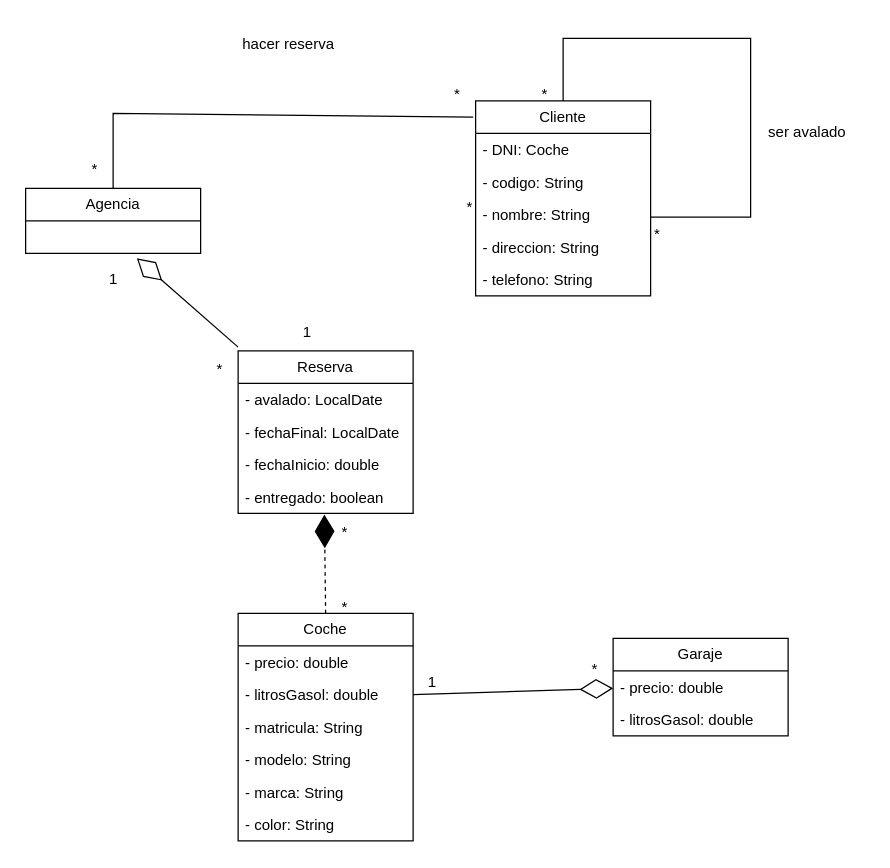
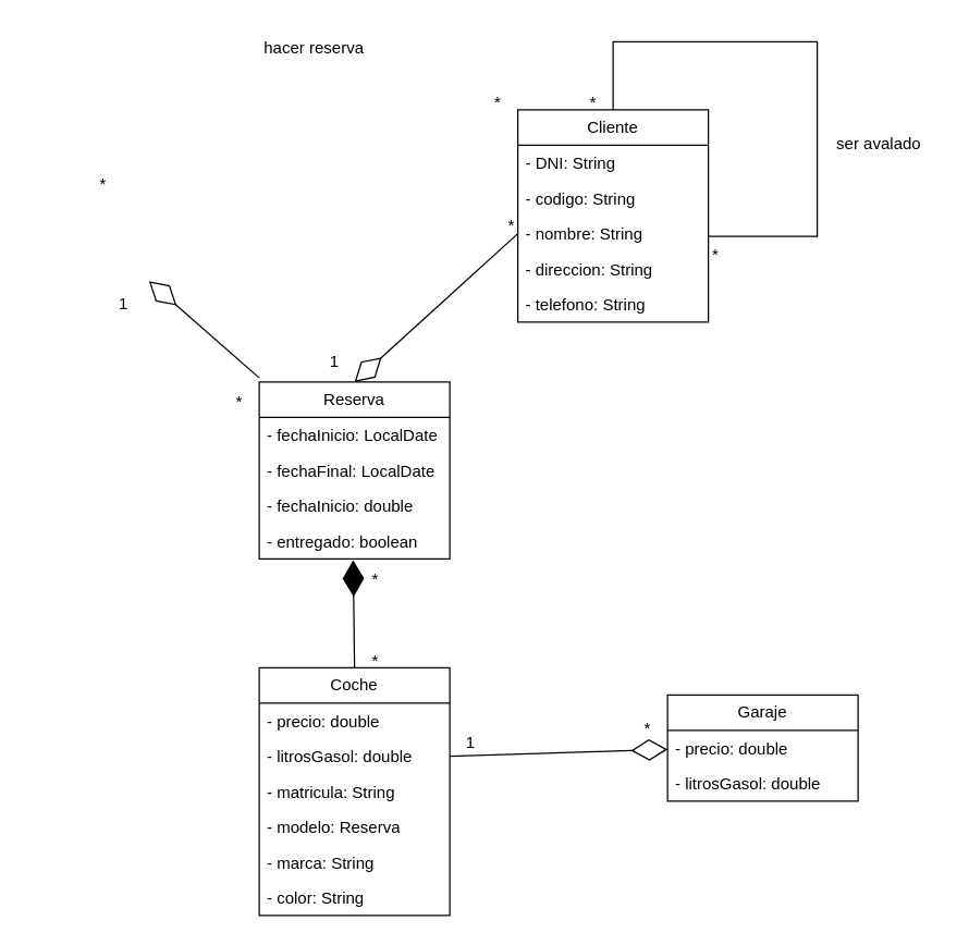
  <mxCell id="0" />
  <mxCell id="1" parent="0" />
  <mxCell id="2" value="Cliente" style="swimlane;fontStyle=0;childLayout=stackLayout;horizontal=1;startSize=26;fillColor=none;horizontalStack=0;resizeParent=1;resizeParentMax=0;resizeLast=0;collapsible=1;marginBottom=0;whiteSpace=wrap;html=1;" vertex="1" parent="1"><mxGeometry x="380" y="80" width="140" height="156" as="geometry" /></mxCell>
- <mxCell id="3" value="- DNI: Coche" style="text;strokeColor=none;fillColor=none;align=left;verticalAlign=top;spacingLeft=4;spacingRight=4;overflow=hidden;rotatable=0;points=[[0,0.5],[1,0.5]];portConstraint=eastwest;whiteSpace=wrap;html=1;" vertex="1" parent="2"><mxGeometry y="26" width="140" height="26" as="geometry" /></mxCell>
+ <mxCell id="3" value="- DNI: String" style="text;strokeColor=none;fillColor=none;align=left;verticalAlign=top;spacingLeft=4;spacingRight=4;overflow=hidden;rotatable=0;points=[[0,0.5],[1,0.5]];portConstraint=eastwest;whiteSpace=wrap;html=1;" vertex="1" parent="2"><mxGeometry y="26" width="140" height="26" as="geometry" /></mxCell>
  <mxCell id="4" value="- codigo: String" style="text;strokeColor=none;fillColor=none;align=left;verticalAlign=top;spacingLeft=4;spacingRight=4;overflow=hidden;rotatable=0;points=[[0,0.5],[1,0.5]];portConstraint=eastwest;whiteSpace=wrap;html=1;" vertex="1" parent="2"><mxGeometry y="52" width="140" height="26" as="geometry" /></mxCell>
  <mxCell id="5" value="- nombre: String" style="text;strokeColor=none;fillColor=none;align=left;verticalAlign=top;spacingLeft=4;spacingRight=4;overflow=hidden;rotatable=0;points=[[0,0.5],[1,0.5]];portConstraint=eastwest;whiteSpace=wrap;html=1;" vertex="1" parent="2"><mxGeometry y="78" width="140" height="26" as="geometry" /></mxCell>
  <mxCell id="6" value="- direccion: String" style="text;strokeColor=none;fillColor=none;align=left;verticalAlign=top;spacingLeft=4;spacingRight=4;overflow=hidden;rotatable=0;points=[[0,0.5],[1,0.5]];portConstraint=eastwest;whiteSpace=wrap;html=1;" vertex="1" parent="2"><mxGeometry y="104" width="140" height="26" as="geometry" /></mxCell>
  <mxCell id="7" value="- telefono: String" style="text;strokeColor=none;fillColor=none;align=left;verticalAlign=top;spacingLeft=4;spacingRight=4;overflow=hidden;rotatable=0;points=[[0,0.5],[1,0.5]];portConstraint=eastwest;whiteSpace=wrap;html=1;" vertex="1" parent="2"><mxGeometry y="130" width="140" height="26" as="geometry" /></mxCell>
  <mxCell id="8" value="Reserva" style="swimlane;fontStyle=0;childLayout=stackLayout;horizontal=1;startSize=26;fillColor=none;horizontalStack=0;resizeParent=1;resizeParentMax=0;resizeLast=0;collapsible=1;marginBottom=0;whiteSpace=wrap;html=1;" vertex="1" parent="1"><mxGeometry x="190" y="280" width="140" height="130" as="geometry" /></mxCell>
- <mxCell id="9" value="- avalado: LocalDate" style="text;strokeColor=none;fillColor=none;align=left;verticalAlign=top;spacingLeft=4;spacingRight=4;overflow=hidden;rotatable=0;points=[[0,0.5],[1,0.5]];portConstraint=eastwest;whiteSpace=wrap;html=1;" vertex="1" parent="8"><mxGeometry y="26" width="140" height="26" as="geometry" /></mxCell>
+ <mxCell id="9" value="- fechaInicio: LocalDate" style="text;strokeColor=none;fillColor=none;align=left;verticalAlign=top;spacingLeft=4;spacingRight=4;overflow=hidden;rotatable=0;points=[[0,0.5],[1,0.5]];portConstraint=eastwest;whiteSpace=wrap;html=1;" vertex="1" parent="8"><mxGeometry y="26" width="140" height="26" as="geometry" /></mxCell>
  <mxCell id="10" value="- fechaFinal: LocalDate" style="text;strokeColor=none;fillColor=none;align=left;verticalAlign=top;spacingLeft=4;spacingRight=4;overflow=hidden;rotatable=0;points=[[0,0.5],[1,0.5]];portConstraint=eastwest;whiteSpace=wrap;html=1;" vertex="1" parent="8"><mxGeometry y="52" width="140" height="26" as="geometry" /></mxCell>
  <mxCell id="11" value="- fechaInicio: double" style="text;strokeColor=none;fillColor=none;align=left;verticalAlign=top;spacingLeft=4;spacingRight=4;overflow=hidden;rotatable=0;points=[[0,0.5],[1,0.5]];portConstraint=eastwest;whiteSpace=wrap;html=1;" vertex="1" parent="8"><mxGeometry y="78" width="140" height="26" as="geometry" /></mxCell>
  <mxCell id="12" value="- entregado: boolean" style="text;strokeColor=none;fillColor=none;align=left;verticalAlign=top;spacingLeft=4;spacingRight=4;overflow=hidden;rotatable=0;points=[[0,0.5],[1,0.5]];portConstraint=eastwest;whiteSpace=wrap;html=1;" vertex="1" parent="8"><mxGeometry y="104" width="140" height="26" as="geometry" /></mxCell>
  <mxCell id="13" value="Coche" style="swimlane;fontStyle=0;childLayout=stackLayout;horizontal=1;startSize=26;fillColor=none;horizontalStack=0;resizeParent=1;resizeParentMax=0;resizeLast=0;collapsible=1;marginBottom=0;whiteSpace=wrap;html=1;" vertex="1" parent="1"><mxGeometry x="190" y="490" width="140" height="182" as="geometry" /></mxCell>
  <mxCell id="14" value="- precio: double" style="text;strokeColor=none;fillColor=none;align=left;verticalAlign=top;spacingLeft=4;spacingRight=4;overflow=hidden;rotatable=0;points=[[0,0.5],[1,0.5]];portConstraint=eastwest;whiteSpace=wrap;html=1;" vertex="1" parent="13"><mxGeometry y="26" width="140" height="26" as="geometry" /></mxCell>
  <mxCell id="15" value="- litrosGasol: double" style="text;strokeColor=none;fillColor=none;align=left;verticalAlign=top;spacingLeft=4;spacingRight=4;overflow=hidden;rotatable=0;points=[[0,0.5],[1,0.5]];portConstraint=eastwest;whiteSpace=wrap;html=1;" vertex="1" parent="13"><mxGeometry y="52" width="140" height="26" as="geometry" /></mxCell>
  <mxCell id="16" value="- matricula: String" style="text;strokeColor=none;fillColor=none;align=left;verticalAlign=top;spacingLeft=4;spacingRight=4;overflow=hidden;rotatable=0;points=[[0,0.5],[1,0.5]];portConstraint=eastwest;whiteSpace=wrap;html=1;" vertex="1" parent="13"><mxGeometry y="78" width="140" height="26" as="geometry" /></mxCell>
- <mxCell id="17" value="- modelo: String" style="text;strokeColor=none;fillColor=none;align=left;verticalAlign=top;spacingLeft=4;spacingRight=4;overflow=hidden;rotatable=0;points=[[0,0.5],[1,0.5]];portConstraint=eastwest;whiteSpace=wrap;html=1;" vertex="1" parent="13"><mxGeometry y="104" width="140" height="26" as="geometry" /></mxCell>
+ <mxCell id="17" value="- modelo: Reserva" style="text;strokeColor=none;fillColor=none;align=left;verticalAlign=top;spacingLeft=4;spacingRight=4;overflow=hidden;rotatable=0;points=[[0,0.5],[1,0.5]];portConstraint=eastwest;whiteSpace=wrap;html=1;" vertex="1" parent="13"><mxGeometry y="104" width="140" height="26" as="geometry" /></mxCell>
  <mxCell id="18" value="- marca: String" style="text;strokeColor=none;fillColor=none;align=left;verticalAlign=top;spacingLeft=4;spacingRight=4;overflow=hidden;rotatable=0;points=[[0,0.5],[1,0.5]];portConstraint=eastwest;whiteSpace=wrap;html=1;" vertex="1" parent="13"><mxGeometry y="130" width="140" height="26" as="geometry" /></mxCell>
  <mxCell id="19" value="- color: String" style="text;strokeColor=none;fillColor=none;align=left;verticalAlign=top;spacingLeft=4;spacingRight=4;overflow=hidden;rotatable=0;points=[[0,0.5],[1,0.5]];portConstraint=eastwest;whiteSpace=wrap;html=1;" vertex="1" parent="13"><mxGeometry y="156" width="140" height="26" as="geometry" /></mxCell>
  <mxCell id="20" value="Garaje" style="swimlane;fontStyle=0;childLayout=stackLayout;horizontal=1;startSize=26;fillColor=none;horizontalStack=0;resizeParent=1;resizeParentMax=0;resizeLast=0;collapsible=1;marginBottom=0;whiteSpace=wrap;html=1;" vertex="1" parent="1"><mxGeometry x="490" y="510" width="140" height="78" as="geometry" /></mxCell>
  <mxCell id="21" value="- precio: double" style="text;strokeColor=none;fillColor=none;align=left;verticalAlign=top;spacingLeft=4;spacingRight=4;overflow=hidden;rotatable=0;points=[[0,0.5],[1,0.5]];portConstraint=eastwest;whiteSpace=wrap;html=1;" vertex="1" parent="20"><mxGeometry y="26" width="140" height="26" as="geometry" /></mxCell>
  <mxCell id="22" value="- litrosGasol: double" style="text;strokeColor=none;fillColor=none;align=left;verticalAlign=top;spacingLeft=4;spacingRight=4;overflow=hidden;rotatable=0;points=[[0,0.5],[1,0.5]];portConstraint=eastwest;whiteSpace=wrap;html=1;" vertex="1" parent="20"><mxGeometry y="52" width="140" height="26" as="geometry" /></mxCell>
- <mxCell id="23" value="Agencia" style="swimlane;fontStyle=0;childLayout=stackLayout;horizontal=1;startSize=26;fillColor=none;horizontalStack=0;resizeParent=1;resizeParentMax=0;resizeLast=0;collapsible=1;marginBottom=0;whiteSpace=wrap;html=1;" vertex="1" parent="1"><mxGeometry x="20" y="150" width="140" height="52" as="geometry" /></mxCell>
+ <mxCell id="24" value="" style="endArrow=diamondThin;endFill=0;endSize=24;html=1;rounded=0;exitX=0;exitY=0.5;exitDx=0;exitDy=0;entryX=0.5;entryY=0;entryDx=0;entryDy=0;" edge="1" parent="1" source="5" target="8"><mxGeometry width="160" relative="1" as="geometry"><mxPoint x="300" y="170" as="sourcePoint" /><mxPoint x="260" y="180" as="targetPoint" /></mxGeometry></mxCell>
  <mxCell id="25" value="*" style="text;html=1;align=center;verticalAlign=middle;resizable=0;points=[];autosize=1;strokeColor=none;fillColor=none;" vertex="1" parent="1"><mxGeometry x="360" y="150" width="30" height="30" as="geometry" /></mxCell>
  <mxCell id="26" value="1" style="text;html=1;align=center;verticalAlign=middle;resizable=0;points=[];autosize=1;strokeColor=none;fillColor=none;" vertex="1" parent="1"><mxGeometry x="230" y="250" width="30" height="30" as="geometry" /></mxCell>
  <mxCell id="27" value="" style="endArrow=none;html=1;rounded=0;entryX=0.5;entryY=0;entryDx=0;entryDy=0;" edge="1" parent="1" target="2"><mxGeometry width="50" height="50" relative="1" as="geometry"><mxPoint x="520" y="173" as="sourcePoint" /><mxPoint x="570" y="123" as="targetPoint" /><Array as="points"><mxPoint x="600" y="173" /><mxPoint x="600" y="30" /><mxPoint x="450" y="30" /></Array></mxGeometry></mxCell>
  <mxCell id="28" value="ser avalado" style="text;html=1;align=center;verticalAlign=middle;resizable=0;points=[];autosize=1;strokeColor=none;fillColor=none;" vertex="1" parent="1"><mxGeometry x="600" y="90" width="90" height="30" as="geometry" /></mxCell>
  <mxCell id="29" value="*" style="text;html=1;align=center;verticalAlign=middle;resizable=0;points=[];autosize=1;strokeColor=none;fillColor=none;" vertex="1" parent="1"><mxGeometry x="510" y="172" width="30" height="30" as="geometry" /></mxCell>
  <mxCell id="30" value="*" style="text;html=1;align=center;verticalAlign=middle;resizable=0;points=[];autosize=1;strokeColor=none;fillColor=none;" vertex="1" parent="1"><mxGeometry x="420" y="60" width="30" height="30" as="geometry" /></mxCell>
- <mxCell id="31" value="" style="endArrow=diamondThin;endFill=1;endSize=24;html=1;rounded=0;entryX=0.493;entryY=1.038;entryDx=0;entryDy=0;entryPerimeter=0;exitX=0.5;exitY=0;exitDx=0;exitDy=0;dashed=1;" edge="1" parent="1" source="13" target="12"><mxGeometry width="160" relative="1" as="geometry"><mxPoint x="300" y="370" as="sourcePoint" /><mxPoint x="460" y="370" as="targetPoint" /></mxGeometry></mxCell>
+ <mxCell id="31" value="" style="endArrow=diamondThin;endFill=1;endSize=24;html=1;rounded=0;entryX=0.493;entryY=1.038;entryDx=0;entryDy=0;entryPerimeter=0;exitX=0.5;exitY=0;exitDx=0;exitDy=0;" edge="1" parent="1" source="13" target="12"><mxGeometry width="160" relative="1" as="geometry"><mxPoint x="300" y="370" as="sourcePoint" /><mxPoint x="460" y="370" as="targetPoint" /></mxGeometry></mxCell>
  <mxCell id="32" value="*" style="text;html=1;align=center;verticalAlign=middle;resizable=0;points=[];autosize=1;strokeColor=none;fillColor=none;" vertex="1" parent="1"><mxGeometry x="260" y="470" width="30" height="30" as="geometry" /></mxCell>
  <mxCell id="33" value="*" style="text;html=1;align=center;verticalAlign=middle;resizable=0;points=[];autosize=1;strokeColor=none;fillColor=none;" vertex="1" parent="1"><mxGeometry x="260" y="410" width="30" height="30" as="geometry" /></mxCell>
  <mxCell id="34" value="" style="endArrow=diamondThin;endFill=0;endSize=24;html=1;rounded=0;exitX=1;exitY=0.5;exitDx=0;exitDy=0;entryX=0;entryY=0.538;entryDx=0;entryDy=0;entryPerimeter=0;" edge="1" parent="1" source="15" target="21"><mxGeometry width="160" relative="1" as="geometry"><mxPoint x="300" y="370" as="sourcePoint" /><mxPoint x="420" y="610" as="targetPoint" /></mxGeometry></mxCell>
  <mxCell id="35" value="*" style="text;html=1;align=center;verticalAlign=middle;resizable=0;points=[];autosize=1;strokeColor=none;fillColor=none;" vertex="1" parent="1"><mxGeometry x="460" y="520" width="30" height="30" as="geometry" /></mxCell>
  <mxCell id="36" value="1" style="text;html=1;align=center;verticalAlign=middle;resizable=0;points=[];autosize=1;strokeColor=none;fillColor=none;" vertex="1" parent="1"><mxGeometry x="330" y="530" width="30" height="30" as="geometry" /></mxCell>
  <mxCell id="37" value="" style="endArrow=diamondThin;endFill=0;endSize=24;html=1;rounded=0;exitX=1;exitY=-0.1;exitDx=0;exitDy=0;exitPerimeter=0;entryX=1.133;entryY=-0.067;entryDx=0;entryDy=0;entryPerimeter=0;" edge="1" parent="1" source="39" target="38"><mxGeometry width="160" relative="1" as="geometry"><mxPoint x="300" y="270" as="sourcePoint" /><mxPoint x="100" y="290" as="targetPoint" /></mxGeometry></mxCell>
  <mxCell id="38" value="1" style="text;html=1;align=center;verticalAlign=middle;resizable=0;points=[];autosize=1;strokeColor=none;fillColor=none;" vertex="1" parent="1"><mxGeometry x="75" y="208" width="30" height="30" as="geometry" /></mxCell>
  <mxCell id="39" value="*" style="text;html=1;align=center;verticalAlign=middle;resizable=0;points=[];autosize=1;strokeColor=none;fillColor=none;" vertex="1" parent="1"><mxGeometry x="160" y="280" width="30" height="30" as="geometry" /></mxCell>
- <mxCell id="40" value="" style="endArrow=none;html=1;rounded=0;exitX=0.5;exitY=0;exitDx=0;exitDy=0;entryX=-0.014;entryY=0.083;entryDx=0;entryDy=0;entryPerimeter=0;" edge="1" parent="1" source="23" target="2"><mxGeometry width="50" height="50" relative="1" as="geometry"><mxPoint x="350" y="290" as="sourcePoint" /><mxPoint x="400" y="240" as="targetPoint" /><Array as="points"><mxPoint x="90" y="90" /></Array></mxGeometry></mxCell>
  <mxCell id="41" value="hacer reserva" style="text;html=1;align=center;verticalAlign=middle;resizable=0;points=[];autosize=1;strokeColor=none;fillColor=none;" vertex="1" parent="1"><mxGeometry x="180" y="20" width="100" height="30" as="geometry" /></mxCell>
  <mxCell id="42" value="*" style="text;html=1;align=center;verticalAlign=middle;resizable=0;points=[];autosize=1;strokeColor=none;fillColor=none;" vertex="1" parent="1"><mxGeometry x="60" y="120" width="30" height="30" as="geometry" /></mxCell>
  <mxCell id="43" value="*" style="text;html=1;align=center;verticalAlign=middle;resizable=0;points=[];autosize=1;strokeColor=none;fillColor=none;" vertex="1" parent="1"><mxGeometry x="350" y="60" width="30" height="30" as="geometry" /></mxCell>
